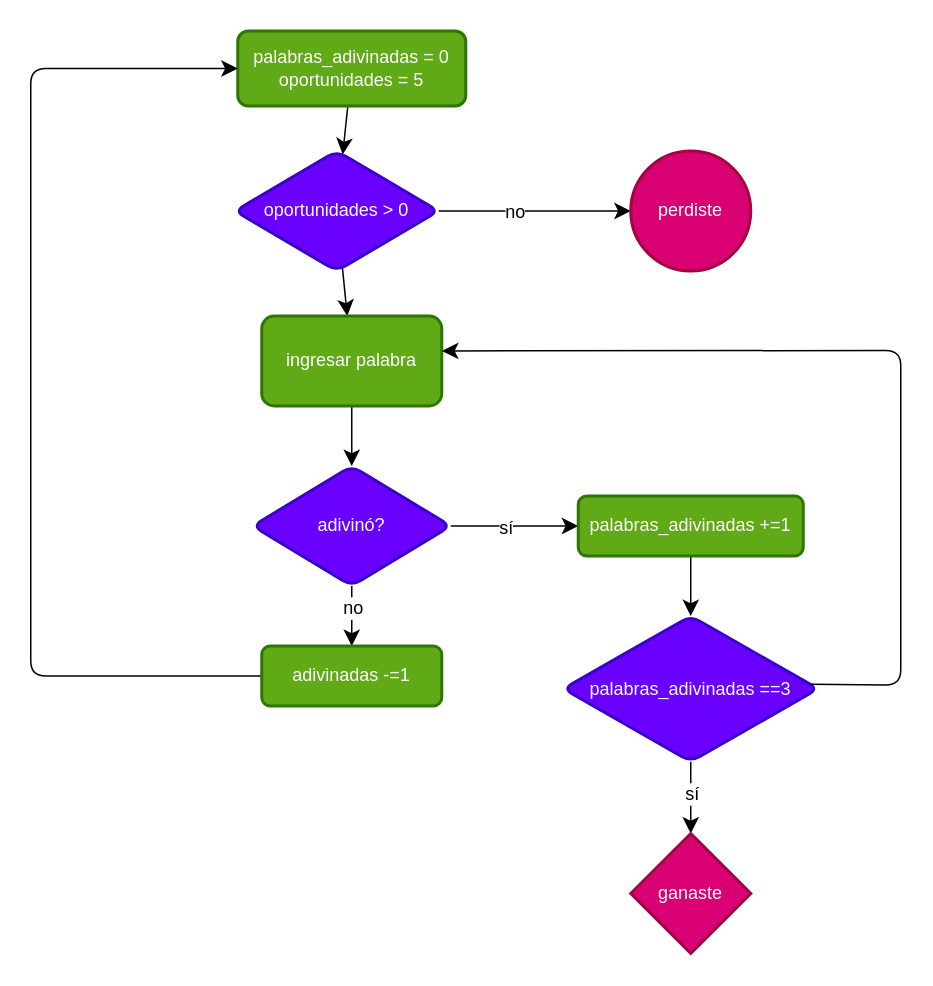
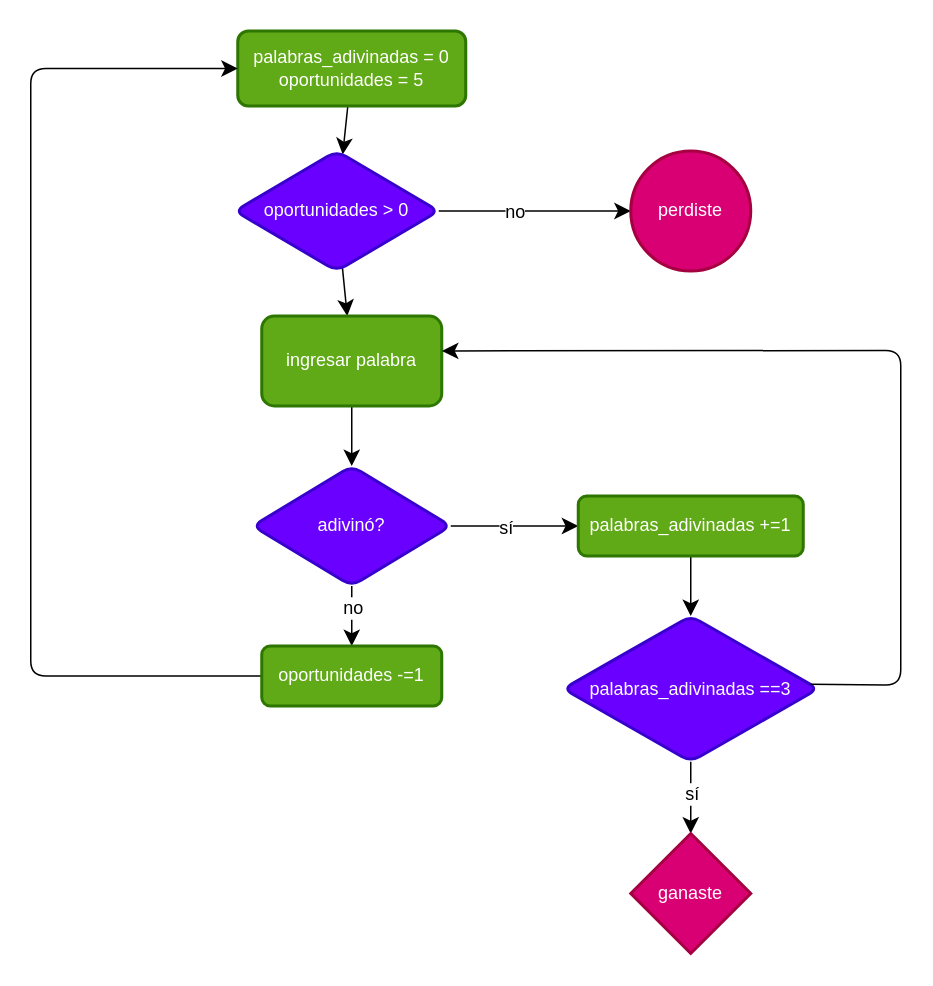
  <mxCell id="0" />
  <mxCell id="1" parent="0" />
  <mxCell id="2" value="" style="edgeStyle=none;curved=1;rounded=0;orthogonalLoop=1;jettySize=auto;html=1;fontSize=12;startSize=8;endSize=8;" edge="1" parent="1" source="3" target="7"><mxGeometry relative="1" as="geometry" /></mxCell>
  <mxCell id="3" value="palabras_adivinadas = 0&lt;br&gt;oportunidades = 5" style="rounded=1;whiteSpace=wrap;html=1;absoluteArcSize=1;arcSize=14;strokeWidth=2;fillColor=#60a917;fontColor=#ffffff;strokeColor=#2D7600;" vertex="1" parent="1"><mxGeometry x="158" y="20" width="152" height="50" as="geometry" /></mxCell>
  <mxCell id="4" value="" style="edgeStyle=none;curved=1;rounded=0;orthogonalLoop=1;jettySize=auto;html=1;fontSize=12;startSize=8;endSize=8;" edge="1" parent="1" source="7" target="8"><mxGeometry relative="1" as="geometry" /></mxCell>
  <mxCell id="5" value="no" style="edgeLabel;html=1;align=center;verticalAlign=middle;resizable=0;points=[];fontSize=12;" vertex="1" connectable="0" parent="4"><mxGeometry x="-0.218" relative="1" as="geometry"><mxPoint as="offset" /></mxGeometry></mxCell>
  <mxCell id="6" value="" style="edgeStyle=none;curved=1;rounded=0;orthogonalLoop=1;jettySize=auto;html=1;fontSize=12;startSize=8;endSize=8;" edge="1" parent="1" source="7" target="10"><mxGeometry relative="1" as="geometry" /></mxCell>
  <mxCell id="7" value="oportunidades &amp;gt; 0" style="rhombus;whiteSpace=wrap;html=1;fillColor=#6a00ff;strokeColor=#3700CC;fontColor=#ffffff;rounded=1;arcSize=14;strokeWidth=2;" vertex="1" parent="1"><mxGeometry x="156" y="100" width="136" height="80" as="geometry" /></mxCell>
  <mxCell id="8" value="perdiste" style="ellipse;whiteSpace=wrap;html=1;fillColor=#d80073;strokeColor=#A50040;fontColor=#ffffff;rounded=1;arcSize=14;strokeWidth=2;" vertex="1" parent="1"><mxGeometry x="420" y="100" width="80" height="80" as="geometry" /></mxCell>
  <mxCell id="9" value="" style="edgeStyle=none;curved=1;rounded=0;orthogonalLoop=1;jettySize=auto;html=1;fontSize=12;startSize=8;endSize=8;" edge="1" parent="1" source="10" target="15"><mxGeometry relative="1" as="geometry" /></mxCell>
  <mxCell id="10" value="ingresar palabra" style="whiteSpace=wrap;html=1;fillColor=#60a917;strokeColor=#2D7600;fontColor=#ffffff;rounded=1;arcSize=14;strokeWidth=2;" vertex="1" parent="1"><mxGeometry x="174" y="210" width="120" height="60" as="geometry" /></mxCell>
  <mxCell id="11" value="" style="edgeStyle=none;curved=1;rounded=0;orthogonalLoop=1;jettySize=auto;html=1;fontSize=12;startSize=8;endSize=8;" edge="1" parent="1" source="15" target="17"><mxGeometry relative="1" as="geometry" /></mxCell>
  <mxCell id="12" value="no" style="edgeLabel;html=1;align=center;verticalAlign=middle;resizable=0;points=[];fontSize=12;" vertex="1" connectable="0" parent="11"><mxGeometry x="-0.324" relative="1" as="geometry"><mxPoint as="offset" /></mxGeometry></mxCell>
  <mxCell id="13" style="edgeStyle=none;curved=1;rounded=0;orthogonalLoop=1;jettySize=auto;html=1;entryX=0;entryY=0.5;entryDx=0;entryDy=0;fontSize=12;startSize=8;endSize=8;" edge="1" parent="1" source="15" target="19"><mxGeometry relative="1" as="geometry" /></mxCell>
  <mxCell id="14" value="sí" style="edgeLabel;html=1;align=center;verticalAlign=middle;resizable=0;points=[];fontSize=12;" vertex="1" connectable="0" parent="13"><mxGeometry x="-0.16" y="-1" relative="1" as="geometry"><mxPoint as="offset" /></mxGeometry></mxCell>
  <mxCell id="15" value="adivinó?" style="rhombus;whiteSpace=wrap;html=1;fillColor=#6a00ff;strokeColor=#3700CC;fontColor=#ffffff;rounded=1;arcSize=14;strokeWidth=2;" vertex="1" parent="1"><mxGeometry x="168" y="310" width="132" height="80" as="geometry" /></mxCell>
  <mxCell id="16" style="edgeStyle=none;curved=0;rounded=1;orthogonalLoop=1;jettySize=auto;html=1;entryX=0;entryY=0.5;entryDx=0;entryDy=0;fontSize=12;startSize=8;endSize=8;exitX=0;exitY=0.5;exitDx=0;exitDy=0;" edge="1" parent="1" source="17" target="3"><mxGeometry relative="1" as="geometry"><Array as="points"><mxPoint x="20" y="450" /><mxPoint x="20" y="45" /></Array></mxGeometry></mxCell>
- <mxCell id="17" value="adivinadas -=1" style="whiteSpace=wrap;html=1;fillColor=#60a917;strokeColor=#2D7600;fontColor=#ffffff;rounded=1;arcSize=14;strokeWidth=2;" vertex="1" parent="1"><mxGeometry x="174" y="430" width="120" height="40" as="geometry" /></mxCell>
+ <mxCell id="17" value="oportunidades -=1" style="whiteSpace=wrap;html=1;fillColor=#60a917;strokeColor=#2D7600;fontColor=#ffffff;rounded=1;arcSize=14;strokeWidth=2;" vertex="1" parent="1"><mxGeometry x="174" y="430" width="120" height="40" as="geometry" /></mxCell>
  <mxCell id="18" value="" style="edgeStyle=none;curved=1;rounded=0;orthogonalLoop=1;jettySize=auto;html=1;fontSize=12;startSize=8;endSize=8;" edge="1" parent="1" source="19" target="22"><mxGeometry relative="1" as="geometry" /></mxCell>
  <mxCell id="19" value="palabras_adivinadas +=1" style="whiteSpace=wrap;html=1;fillColor=#60a917;strokeColor=#2D7600;fontColor=#ffffff;rounded=1;arcSize=14;strokeWidth=2;" vertex="1" parent="1"><mxGeometry x="385" y="330" width="150" height="40" as="geometry" /></mxCell>
  <mxCell id="20" style="edgeStyle=none;curved=1;rounded=0;orthogonalLoop=1;jettySize=auto;html=1;entryX=0.5;entryY=0;entryDx=0;entryDy=0;fontSize=12;startSize=8;endSize=8;" edge="1" parent="1" source="22" target="23"><mxGeometry relative="1" as="geometry" /></mxCell>
  <mxCell id="21" value="sí" style="edgeLabel;html=1;align=center;verticalAlign=middle;resizable=0;points=[];fontSize=12;" vertex="1" connectable="0" parent="20"><mxGeometry x="-0.139" relative="1" as="geometry"><mxPoint as="offset" /></mxGeometry></mxCell>
  <mxCell id="22" value="palabras_adivinadas ==3" style="rhombus;whiteSpace=wrap;html=1;fillColor=#6a00ff;strokeColor=#3700CC;fontColor=#ffffff;rounded=1;arcSize=14;strokeWidth=2;" vertex="1" parent="1"><mxGeometry x="375" y="410" width="170" height="97.14" as="geometry" /></mxCell>
  <mxCell id="23" value="ganaste" style="rhombus;whiteSpace=wrap;html=1;fillColor=#d80073;strokeColor=#A50040;fontColor=#ffffff;arcSize=14;strokeWidth=2;" vertex="1" parent="1"><mxGeometry x="420" y="555" width="80" height="80" as="geometry" /></mxCell>
  <mxCell id="24" style="edgeStyle=none;curved=0;rounded=1;orthogonalLoop=1;jettySize=auto;html=1;entryX=1.001;entryY=0.388;entryDx=0;entryDy=0;entryPerimeter=0;fontSize=12;startSize=8;endSize=8;exitX=0.97;exitY=0.469;exitDx=0;exitDy=0;exitPerimeter=0;" edge="1" parent="1" source="22" target="10"><mxGeometry relative="1" as="geometry"><Array as="points"><mxPoint x="600" y="456" /><mxPoint x="600" y="233" /></Array></mxGeometry></mxCell>
